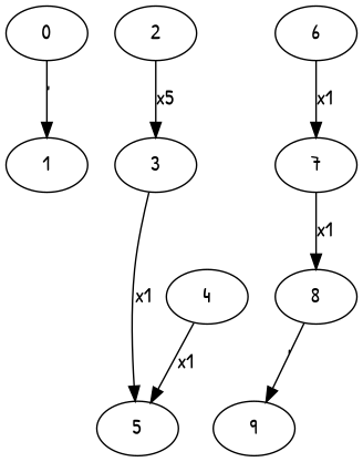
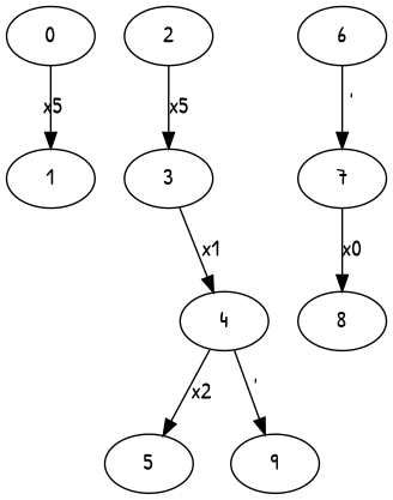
  digraph {
    fontname="Patrick Hand"
    node [fontname="Patrick Hand"]
    edge [fontname="Patrick Hand"]
    0
    1
    2
    3
    4
    5
    6
    7
    8
    9
-   0 -> 1 [label="'"]
+   0 -> 1 [label=x5]
    2 -> 3 [label=x5]
-   3 -> 5 [label=x1]
-   4 -> 5 [label=x1]
-   6 -> 7 [label=x1]
-   7 -> 8 [label=x1]
-   8 -> 9 [label="'"]
+   3 -> 4 [label=x1]
+   4 -> 5 [label=x2]
+   6 -> 7 [label="'"]
+   7 -> 8 [label=x0]
+   4 -> 9 [label="'"]
  }
